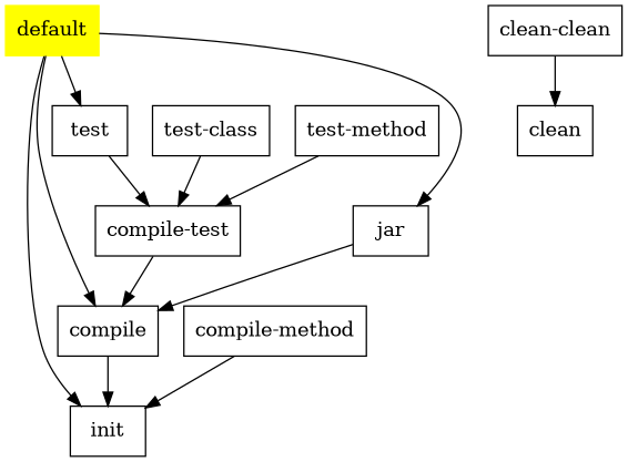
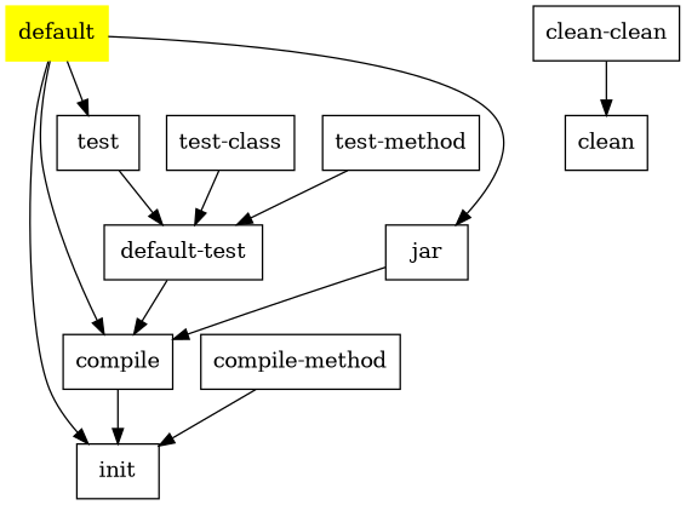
  digraph {
    rankdir=TB
    node [shape=box]
    default [color=yellow style=filled]
    init
    compile
    test
    jar
-   "compile-test"
+   "compile-test" [label="default-test"]
    n7 [label="compile-method"]
    "test-class"
    "test-method"
    n10 [label="clean-clean"]
    clean
    default -> init
    default -> compile
    default -> test
    default -> jar
    compile -> init
    test -> "compile-test"
    jar -> compile
    "compile-test" -> compile
    n7 -> init
    "test-class" -> "compile-test"
    "test-method" -> "compile-test"
    n10 -> clean
  }
